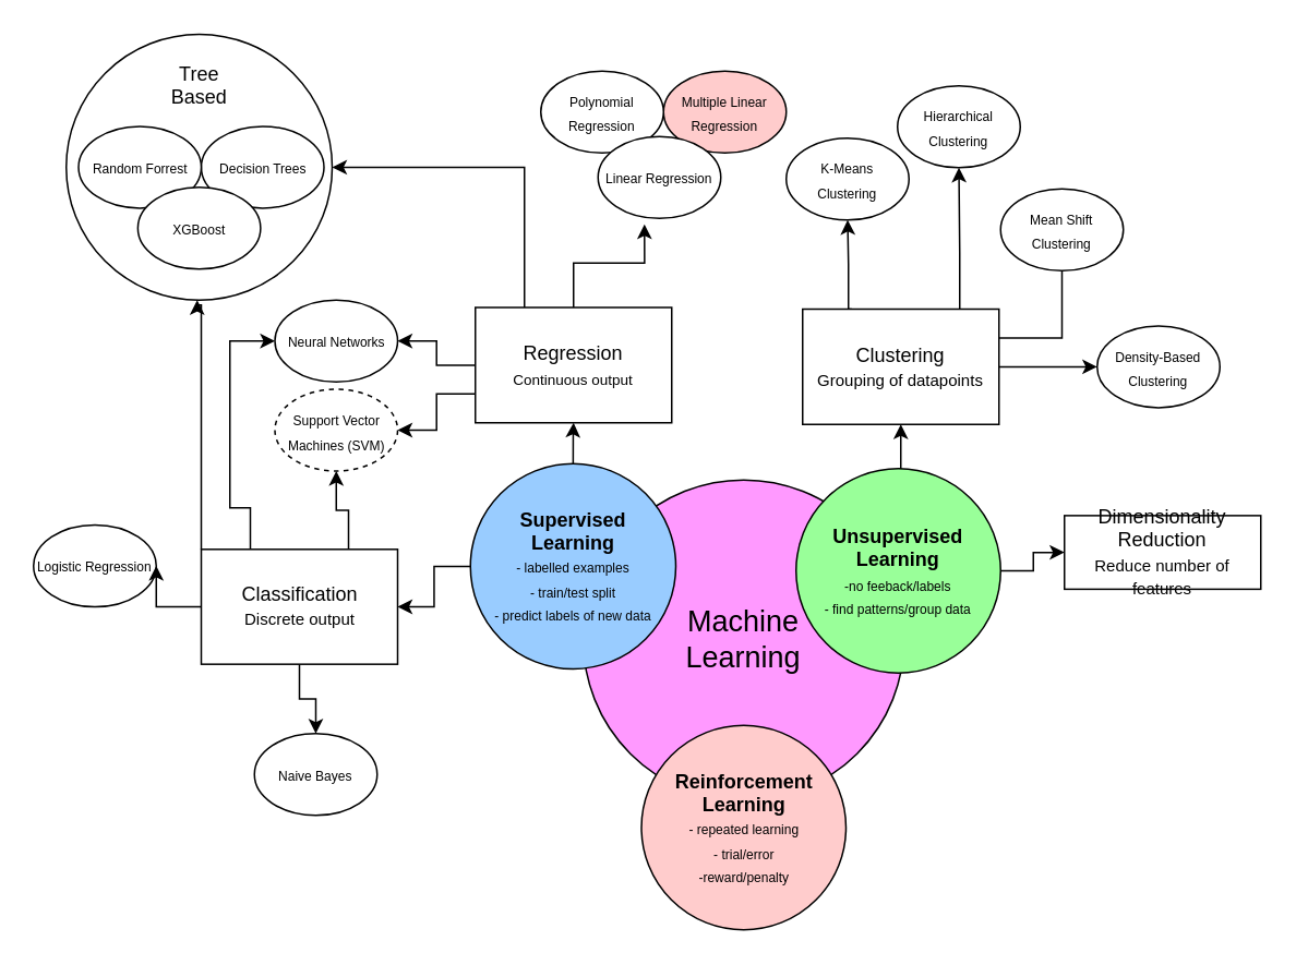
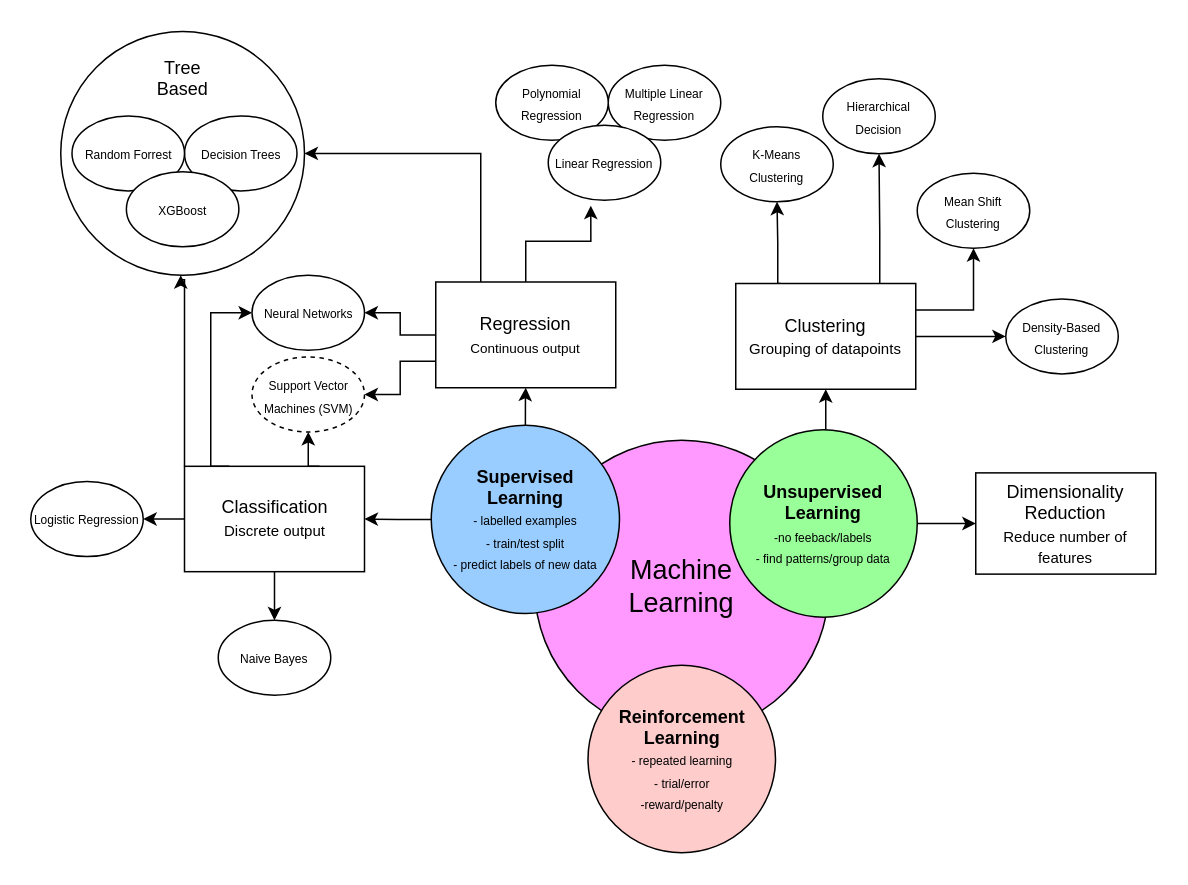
  <mxCell id="0" />
  <mxCell id="1" parent="0" />
  <mxCell id="2" value="&lt;font style=&quot;font-size: 18px;&quot;&gt;Machine &lt;br&gt;Learning&lt;/font&gt;" style="ellipse;whiteSpace=wrap;html=1;aspect=fixed;fillColor=#FF99FF;" parent="1" vertex="1"><mxGeometry x="356" y="293" width="196" height="196" as="geometry" /></mxCell>
  <mxCell id="3" value="" style="edgeStyle=orthogonalEdgeStyle;rounded=0;orthogonalLoop=1;jettySize=auto;html=1;" edge="1" parent="1" source="5" target="22"><mxGeometry relative="1" as="geometry" /></mxCell>
  <mxCell id="4" value="" style="edgeStyle=orthogonalEdgeStyle;rounded=0;orthogonalLoop=1;jettySize=auto;html=1;" edge="1" parent="1" source="5" target="28"><mxGeometry relative="1" as="geometry" /></mxCell>
  <mxCell id="5" value="&lt;b&gt;Supervised&lt;br&gt;Learning&lt;/b&gt;&lt;br&gt;&lt;font style=&quot;font-size: 8px;&quot;&gt;- labelled examples&lt;br&gt;- train/test split&lt;br&gt;- predict labels of new data&lt;br&gt;&lt;/font&gt;" style="ellipse;whiteSpace=wrap;html=1;aspect=fixed;fillColor=#99CCFF;" parent="1" vertex="1"><mxGeometry x="287" y="283" width="125.5" height="125.5" as="geometry" /></mxCell>
  <mxCell id="6" style="edgeStyle=orthogonalEdgeStyle;rounded=0;orthogonalLoop=1;jettySize=auto;html=1;exitX=0.5;exitY=0;exitDx=0;exitDy=0;entryX=0.5;entryY=1;entryDx=0;entryDy=0;" edge="1" parent="1" source="8" target="33"><mxGeometry relative="1" as="geometry" /></mxCell>
  <mxCell id="7" style="edgeStyle=orthogonalEdgeStyle;rounded=0;orthogonalLoop=1;jettySize=auto;html=1;entryX=0;entryY=0.5;entryDx=0;entryDy=0;" edge="1" parent="1" source="8" target="34"><mxGeometry relative="1" as="geometry" /></mxCell>
  <mxCell id="8" value="&lt;b&gt;Unsupervised Learning&lt;/b&gt;&lt;font style=&quot;font-size: 8px;&quot;&gt;&lt;b&gt;&lt;br&gt;&lt;/b&gt;-no feeback/labels&lt;br&gt;- find patterns/group data&lt;br&gt;&lt;/font&gt;" style="ellipse;whiteSpace=wrap;html=1;aspect=fixed;fillColor=#99FF99;" parent="1" vertex="1"><mxGeometry x="486" y="286" width="125" height="125" as="geometry" /></mxCell>
  <mxCell id="9" value="&lt;b&gt;Reinforcement Learning&lt;/b&gt;&lt;br&gt;&lt;font style=&quot;font-size: 8px;&quot;&gt;- repeated learning&lt;br&gt;- trial/error&lt;br&gt;-reward/penalty&lt;br&gt;&lt;/font&gt;" style="ellipse;whiteSpace=wrap;html=1;aspect=fixed;fillColor=#FFCCCC;" parent="1" vertex="1"><mxGeometry x="391.5" y="443" width="125" height="125" as="geometry" /></mxCell>
  <mxCell id="10" value="&lt;font style=&quot;font-size: 8px;&quot;&gt;Support Vector Machines (SVM)&lt;/font&gt;" style="ellipse;whiteSpace=wrap;html=1;dashed=1;" parent="1" vertex="1"><mxGeometry x="167.5" y="237.5" width="75" height="50" as="geometry" /></mxCell>
  <mxCell id="11" value="&lt;font style=&quot;font-size: 8px;&quot;&gt;Neural Networks&lt;/font&gt;" style="ellipse;whiteSpace=wrap;html=1;" parent="1" vertex="1"><mxGeometry x="167.5" y="183" width="75" height="50" as="geometry" /></mxCell>
  <mxCell id="12" value="Tree&lt;br&gt;Based&lt;br&gt;&lt;br&gt;&lt;br&gt;&lt;br&gt;&lt;br&gt;&lt;br&gt;&lt;br&gt;&lt;br&gt;" style="ellipse;whiteSpace=wrap;html=1;aspect=fixed;" parent="1" vertex="1"><mxGeometry x="40" y="20.5" width="162.5" height="162.5" as="geometry" /></mxCell>
  <mxCell id="13" value="&lt;font style=&quot;font-size: 8px;&quot;&gt;Decision Trees&lt;/font&gt;" style="ellipse;whiteSpace=wrap;html=1;" parent="1" vertex="1"><mxGeometry x="122.5" y="76.75" width="75" height="50" as="geometry" /></mxCell>
  <mxCell id="14" value="&lt;font style=&quot;font-size: 8px;&quot;&gt;Random Forrest&lt;/font&gt;" style="ellipse;whiteSpace=wrap;html=1;" parent="1" vertex="1"><mxGeometry x="47.5" y="76.75" width="75" height="50" as="geometry" /></mxCell>
  <mxCell id="15" value="&lt;font style=&quot;font-size: 8px;&quot;&gt;XGBoost&lt;/font&gt;" style="ellipse;whiteSpace=wrap;html=1;" parent="1" vertex="1"><mxGeometry x="83.75" y="114" width="75" height="50" as="geometry" /></mxCell>
- <mxCell id="16" value="&lt;font style=&quot;font-size: 8px;&quot;&gt;Multiple Linear Regression&lt;/font&gt;" style="ellipse;whiteSpace=wrap;html=1;fillColor=#ffcccc;" parent="1" vertex="1"><mxGeometry x="405" y="43" width="75" height="50" as="geometry" /></mxCell>
+ <mxCell id="16" value="&lt;font style=&quot;font-size: 8px;&quot;&gt;Multiple Linear Regression&lt;/font&gt;" style="ellipse;whiteSpace=wrap;html=1;" parent="1" vertex="1"><mxGeometry x="405" y="43" width="75" height="50" as="geometry" /></mxCell>
  <mxCell id="17" value="&lt;font style=&quot;font-size: 8px;&quot;&gt;Logistic Regression&lt;/font&gt;" style="ellipse;whiteSpace=wrap;html=1;" parent="1" vertex="1"><mxGeometry x="20" y="320.49" width="75" height="50" as="geometry" /></mxCell>
  <mxCell id="18" style="edgeStyle=orthogonalEdgeStyle;rounded=0;orthogonalLoop=1;jettySize=auto;html=1;entryX=0.378;entryY=1.073;entryDx=0;entryDy=0;entryPerimeter=0;" edge="1" parent="1" source="22" target="38"><mxGeometry relative="1" as="geometry" /></mxCell>
  <mxCell id="19" style="edgeStyle=orthogonalEdgeStyle;rounded=0;orthogonalLoop=1;jettySize=auto;html=1;" edge="1" parent="1" source="22" target="11"><mxGeometry relative="1" as="geometry" /></mxCell>
  <mxCell id="20" style="edgeStyle=orthogonalEdgeStyle;rounded=0;orthogonalLoop=1;jettySize=auto;html=1;exitX=0.25;exitY=0;exitDx=0;exitDy=0;entryX=1;entryY=0.5;entryDx=0;entryDy=0;" edge="1" parent="1" source="22" target="12"><mxGeometry relative="1" as="geometry" /></mxCell>
  <mxCell id="21" style="edgeStyle=orthogonalEdgeStyle;rounded=0;orthogonalLoop=1;jettySize=auto;html=1;exitX=0;exitY=0.75;exitDx=0;exitDy=0;entryX=1;entryY=0.5;entryDx=0;entryDy=0;" edge="1" parent="1" source="22" target="10"><mxGeometry relative="1" as="geometry" /></mxCell>
  <mxCell id="22" value="Regression&lt;br&gt;&lt;font style=&quot;font-size: 9px;&quot;&gt;Continuous output&lt;/font&gt;" style="rounded=0;whiteSpace=wrap;html=1;" parent="1" vertex="1"><mxGeometry x="290" y="187.5" width="120" height="70.5" as="geometry" /></mxCell>
  <mxCell id="23" style="edgeStyle=orthogonalEdgeStyle;rounded=0;orthogonalLoop=1;jettySize=auto;html=1;exitX=0.75;exitY=0;exitDx=0;exitDy=0;entryX=0.5;entryY=1;entryDx=0;entryDy=0;" edge="1" parent="1" source="28" target="10"><mxGeometry relative="1" as="geometry" /></mxCell>
  <mxCell id="24" style="edgeStyle=orthogonalEdgeStyle;rounded=0;orthogonalLoop=1;jettySize=auto;html=1;exitX=0.25;exitY=0;exitDx=0;exitDy=0;entryX=0;entryY=0.5;entryDx=0;entryDy=0;" edge="1" parent="1" source="28" target="11"><mxGeometry relative="1" as="geometry"><Array as="points"><mxPoint x="140" y="310" /><mxPoint x="140" y="208" /></Array></mxGeometry></mxCell>
  <mxCell id="25" style="edgeStyle=orthogonalEdgeStyle;rounded=0;orthogonalLoop=1;jettySize=auto;html=1;exitX=0;exitY=0;exitDx=0;exitDy=0;" edge="1" parent="1" source="28"><mxGeometry relative="1" as="geometry"><mxPoint x="120" y="183" as="targetPoint" /><Array as="points"><mxPoint x="120" y="186" /></Array></mxGeometry></mxCell>
  <mxCell id="26" style="edgeStyle=orthogonalEdgeStyle;rounded=0;orthogonalLoop=1;jettySize=auto;html=1;exitX=0;exitY=0.5;exitDx=0;exitDy=0;entryX=1;entryY=0.5;entryDx=0;entryDy=0;" edge="1" parent="1" source="28" target="17"><mxGeometry relative="1" as="geometry" /></mxCell>
  <mxCell id="27" value="" style="edgeStyle=orthogonalEdgeStyle;rounded=0;orthogonalLoop=1;jettySize=auto;html=1;" edge="1" parent="1" source="28" target="39"><mxGeometry relative="1" as="geometry" /></mxCell>
- <mxCell id="28" value="Classification&lt;br&gt;&lt;font style=&quot;font-size: 10px;&quot;&gt;Discrete output&lt;/font&gt;" style="rounded=0;whiteSpace=wrap;html=1;" parent="1" vertex="1"><mxGeometry x="122.5" y="335.37" width="120" height="70.25" as="geometry" /></mxCell>
+ <mxCell id="28" value="Classification&lt;br&gt;&lt;font style=&quot;font-size: 10px;&quot;&gt;Discrete output&lt;/font&gt;" style="rounded=0;whiteSpace=wrap;html=1;" parent="1" vertex="1"><mxGeometry x="122.5" y="310.37" width="120" height="70.25" as="geometry" /></mxCell>
  <mxCell id="29" value="" style="edgeStyle=orthogonalEdgeStyle;rounded=0;orthogonalLoop=1;jettySize=auto;html=1;" edge="1" parent="1" source="33" target="36"><mxGeometry relative="1" as="geometry"><Array as="points"><mxPoint x="586" y="154" /></Array></mxGeometry></mxCell>
  <mxCell id="30" style="edgeStyle=orthogonalEdgeStyle;rounded=0;orthogonalLoop=1;jettySize=auto;html=1;exitX=0.25;exitY=0;exitDx=0;exitDy=0;entryX=0.5;entryY=1;entryDx=0;entryDy=0;" edge="1" parent="1" source="33" target="35"><mxGeometry relative="1" as="geometry"><Array as="points"><mxPoint x="518" y="189" /><mxPoint x="518" y="161" /></Array></mxGeometry></mxCell>
- <mxCell id="31" style="edgeStyle=orthogonalEdgeStyle;rounded=0;orthogonalLoop=1;jettySize=auto;html=1;exitX=1;exitY=0.25;exitDx=0;exitDy=0;entryX=0.5;entryY=1;entryDx=0;entryDy=0;endArrow=none;" edge="1" parent="1" source="33" target="40"><mxGeometry relative="1" as="geometry" /></mxCell>
+ <mxCell id="31" style="edgeStyle=orthogonalEdgeStyle;rounded=0;orthogonalLoop=1;jettySize=auto;html=1;exitX=1;exitY=0.25;exitDx=0;exitDy=0;entryX=0.5;entryY=1;entryDx=0;entryDy=0;" edge="1" parent="1" source="33" target="40"><mxGeometry relative="1" as="geometry" /></mxCell>
  <mxCell id="32" style="edgeStyle=orthogonalEdgeStyle;rounded=0;orthogonalLoop=1;jettySize=auto;html=1;exitX=1;exitY=0.5;exitDx=0;exitDy=0;entryX=0;entryY=0.5;entryDx=0;entryDy=0;" edge="1" parent="1" source="33" target="41"><mxGeometry relative="1" as="geometry" /></mxCell>
  <mxCell id="33" value="Clustering&lt;br&gt;&lt;font style=&quot;font-size: 10px;&quot;&gt;Grouping of datapoints&lt;/font&gt;" style="rounded=0;whiteSpace=wrap;html=1;" parent="1" vertex="1"><mxGeometry x="490" y="188.5" width="120" height="70.5" as="geometry" /></mxCell>
- <mxCell id="34" value="Dimensionality Reduction&lt;br&gt;&lt;font style=&quot;font-size: 10px;&quot;&gt;Reduce number of features&lt;/font&gt;" style="rounded=0;whiteSpace=wrap;html=1;" parent="1" vertex="1"><mxGeometry x="650" y="314.75" width="120" height="45" as="geometry" /></mxCell>
+ <mxCell id="34" value="Dimensionality Reduction&lt;br&gt;&lt;font style=&quot;font-size: 10px;&quot;&gt;Reduce number of features&lt;/font&gt;" style="rounded=0;whiteSpace=wrap;html=1;" parent="1" vertex="1"><mxGeometry x="650" y="314.75" width="120" height="67.5" as="geometry" /></mxCell>
  <mxCell id="35" value="&lt;font style=&quot;font-size: 8px;&quot;&gt;K-Means&lt;br&gt;Clustering&lt;/font&gt;" style="ellipse;whiteSpace=wrap;html=1;" parent="1" vertex="1"><mxGeometry x="480" y="84" width="75" height="50" as="geometry" /></mxCell>
- <mxCell id="36" value="&lt;font style=&quot;font-size: 8px;&quot;&gt;Hierarchical Clustering&lt;/font&gt;" style="ellipse;whiteSpace=wrap;html=1;" vertex="1" parent="1"><mxGeometry x="548" y="52" width="75" height="50" as="geometry" /></mxCell>
+ <mxCell id="36" value="&lt;font style=&quot;font-size: 8px;&quot;&gt;Hierarchical Decision&lt;/font&gt;" style="ellipse;whiteSpace=wrap;html=1;" vertex="1" parent="1"><mxGeometry x="548" y="52" width="75" height="50" as="geometry" /></mxCell>
  <mxCell id="37" value="&lt;font style=&quot;font-size: 8px;&quot;&gt;Polynomial&lt;br&gt;Regression&lt;/font&gt;" style="ellipse;whiteSpace=wrap;html=1;" vertex="1" parent="1"><mxGeometry x="330" y="43" width="75" height="50" as="geometry" /></mxCell>
  <mxCell id="38" value="&lt;font style=&quot;font-size: 8px;&quot;&gt;Linear Regression&lt;/font&gt;" style="ellipse;whiteSpace=wrap;html=1;" vertex="1" parent="1"><mxGeometry x="365" y="83" width="75" height="50" as="geometry" /></mxCell>
- <mxCell id="39" value="&lt;font style=&quot;font-size: 8px;&quot;&gt;Naive Bayes&lt;/font&gt;" style="ellipse;whiteSpace=wrap;html=1;" vertex="1" parent="1"><mxGeometry x="155" y="448" width="75" height="50" as="geometry" /></mxCell>
+ <mxCell id="39" value="&lt;font style=&quot;font-size: 8px;&quot;&gt;Naive Bayes&lt;/font&gt;" style="ellipse;whiteSpace=wrap;html=1;" vertex="1" parent="1"><mxGeometry x="145" y="413" width="75" height="50" as="geometry" /></mxCell>
  <mxCell id="40" value="&lt;font style=&quot;font-size: 8px;&quot;&gt;Mean Shift Clustering&lt;/font&gt;" style="ellipse;whiteSpace=wrap;html=1;" vertex="1" parent="1"><mxGeometry x="611" y="115" width="75" height="50" as="geometry" /></mxCell>
  <mxCell id="41" value="&lt;span style=&quot;font-size: 8px;&quot;&gt;Density-Based Clustering&lt;/span&gt;" style="ellipse;whiteSpace=wrap;html=1;" vertex="1" parent="1"><mxGeometry x="670" y="198.75" width="75" height="50" as="geometry" /></mxCell>
